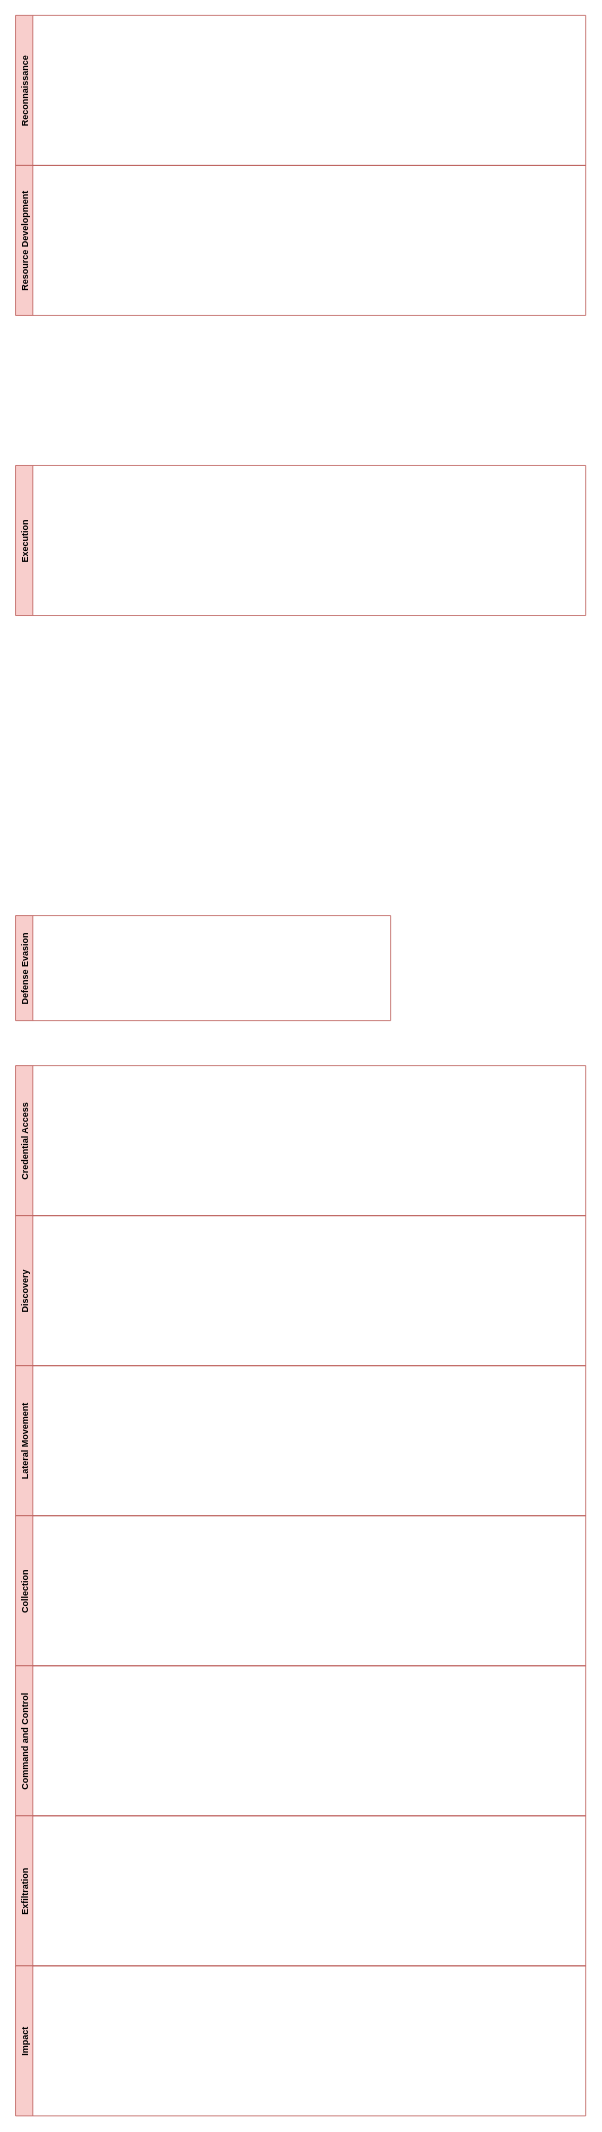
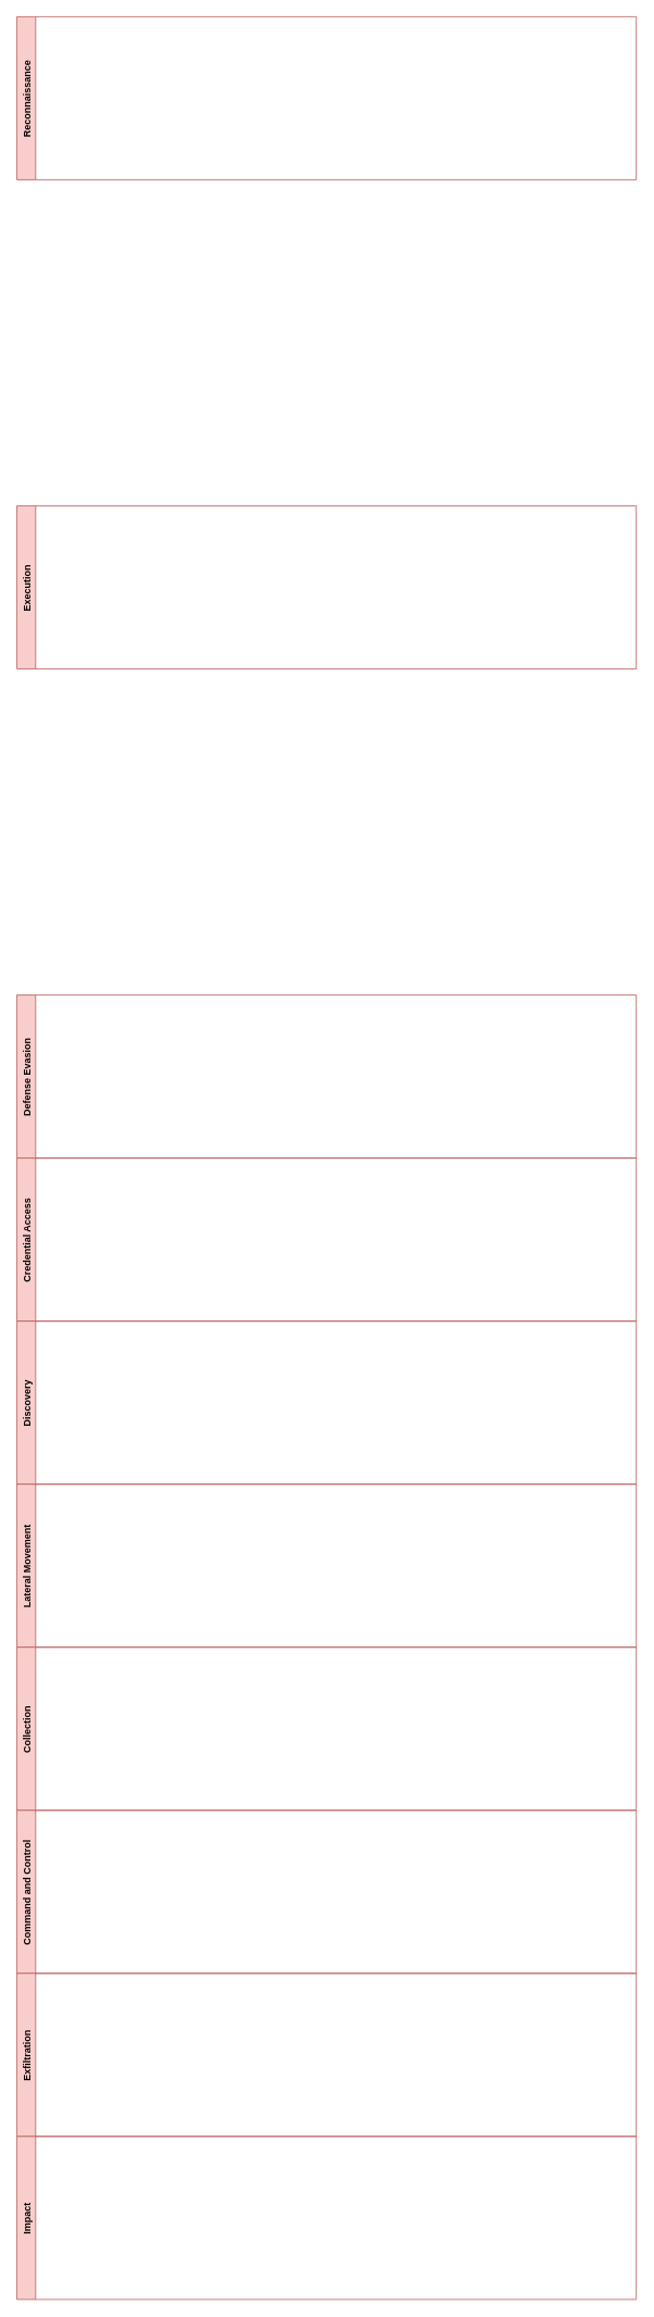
  <mxCell id="0" />
  <mxCell id="1" parent="0" />
  <mxCell id="2" value="Reconnaissance" style="swimlane;horizontal=0;fillColor=#f8cecc;strokeColor=#b85450;" vertex="1" parent="1"><mxGeometry x="20" y="20" width="760" height="200" as="geometry" /></mxCell>
- <mxCell id="3" value="Resource Development" style="swimlane;horizontal=0;fillColor=#f8cecc;strokeColor=#b85450;" vertex="1" parent="1"><mxGeometry x="20" y="220" width="760" height="200" as="geometry" /></mxCell>
  <mxCell id="4" value="Execution" style="swimlane;horizontal=0;fillColor=#f8cecc;strokeColor=#b85450;" vertex="1" parent="1"><mxGeometry x="20" y="620" width="760" height="200" as="geometry" /></mxCell>
- <mxCell id="5" value="Defense Evasion" style="swimlane;horizontal=0;fillColor=#f8cecc;strokeColor=#b85450;" vertex="1" parent="1"><mxGeometry x="20" y="1220" width="500" height="140" as="geometry" /></mxCell>
+ <mxCell id="5" value="Defense Evasion" style="swimlane;horizontal=0;fillColor=#f8cecc;strokeColor=#b85450;" vertex="1" parent="1"><mxGeometry x="20" y="1220" width="760" height="200" as="geometry" /></mxCell>
  <mxCell id="6" value="Credential Access" style="swimlane;horizontal=0;fillColor=#f8cecc;strokeColor=#b85450;" vertex="1" parent="1"><mxGeometry x="20" y="1420" width="760" height="200" as="geometry" /></mxCell>
  <mxCell id="7" value="Discovery" style="swimlane;horizontal=0;fillColor=#f8cecc;strokeColor=#b85450;" vertex="1" parent="1"><mxGeometry x="20" y="1620" width="760" height="200" as="geometry" /></mxCell>
  <mxCell id="8" value="Lateral Movement" style="swimlane;horizontal=0;fillColor=#f8cecc;strokeColor=#b85450;" vertex="1" parent="1"><mxGeometry x="20" y="1820" width="760" height="200" as="geometry" /></mxCell>
  <mxCell id="9" value="Collection" style="swimlane;horizontal=0;fillColor=#f8cecc;strokeColor=#b85450;" vertex="1" parent="1"><mxGeometry x="20" y="2020" width="760" height="200" as="geometry" /></mxCell>
  <mxCell id="10" value="Command and Control" style="swimlane;horizontal=0;fillColor=#f8cecc;strokeColor=#b85450;" vertex="1" parent="1"><mxGeometry x="20" y="2220" width="760" height="200" as="geometry" /></mxCell>
  <mxCell id="11" value="Exfiltration" style="swimlane;horizontal=0;fillColor=#f8cecc;strokeColor=#b85450;" vertex="1" parent="1"><mxGeometry x="20" y="2420" width="760" height="200" as="geometry" /></mxCell>
  <mxCell id="12" value="Impact" style="swimlane;horizontal=0;fillColor=#f8cecc;strokeColor=#b85450;" vertex="1" parent="1"><mxGeometry x="20" y="2620" width="760" height="200" as="geometry" /></mxCell>
